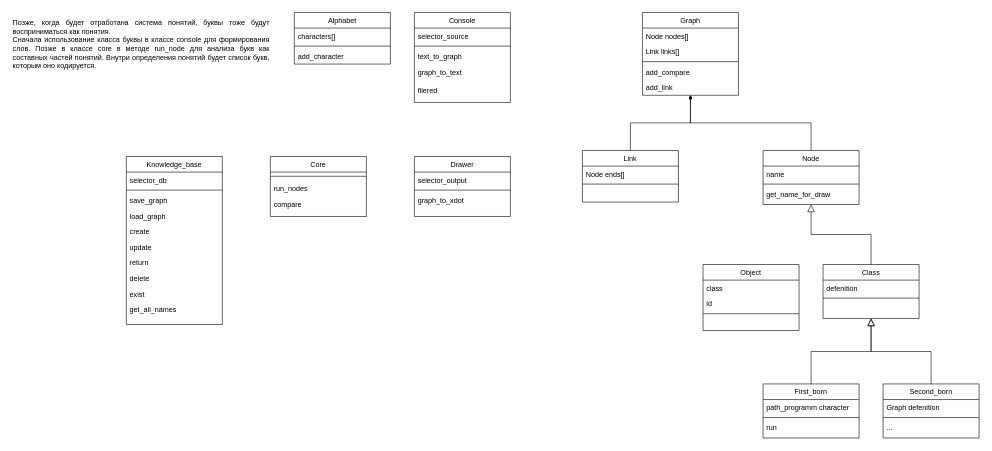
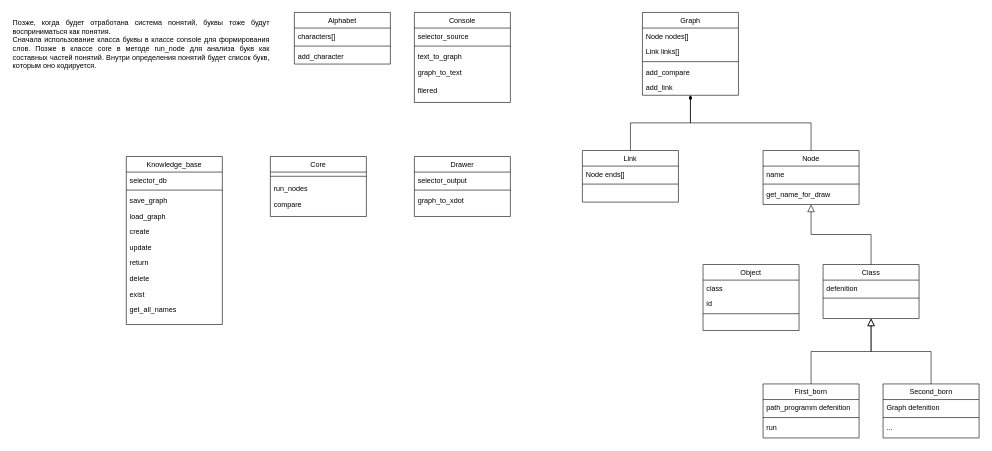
  <mxCell id="0" />
  <mxCell id="1" parent="0" />
  <mxCell id="2" value="Core" style="swimlane;fontStyle=0;align=center;verticalAlign=top;childLayout=stackLayout;horizontal=1;startSize=26;horizontalStack=0;resizeParent=1;resizeLast=0;collapsible=1;marginBottom=0;rounded=0;shadow=0;strokeWidth=1;" parent="1" vertex="1"><mxGeometry x="450" y="260" width="160" height="100" as="geometry"><mxRectangle x="340" y="380" width="170" height="26" as="alternateBounds" /></mxGeometry></mxCell>
  <mxCell id="3" value="" style="line;html=1;strokeWidth=1;align=left;verticalAlign=middle;spacingTop=-1;spacingLeft=3;spacingRight=3;rotatable=0;labelPosition=right;points=[];portConstraint=eastwest;" parent="2" vertex="1"><mxGeometry y="26" width="160" height="14" as="geometry" /></mxCell>
  <mxCell id="4" value="run_nodes" style="text;align=left;verticalAlign=top;spacingLeft=4;spacingRight=4;overflow=hidden;rotatable=0;points=[[0,0.5],[1,0.5]];portConstraint=eastwest;" parent="2" vertex="1"><mxGeometry y="40" width="160" height="26" as="geometry" /></mxCell>
  <mxCell id="5" value="compare" style="text;align=left;verticalAlign=top;spacingLeft=4;spacingRight=4;overflow=hidden;rotatable=0;points=[[0,0.5],[1,0.5]];portConstraint=eastwest;" parent="2" vertex="1"><mxGeometry y="66" width="160" height="26" as="geometry" /></mxCell>
  <mxCell id="6" value="Alphabet" style="swimlane;fontStyle=0;align=center;verticalAlign=top;childLayout=stackLayout;horizontal=1;startSize=26;horizontalStack=0;resizeParent=1;resizeLast=0;collapsible=1;marginBottom=0;rounded=0;shadow=0;strokeWidth=1;" parent="1" vertex="1"><mxGeometry x="490" y="20" width="160" height="86" as="geometry"><mxRectangle x="340" y="380" width="170" height="26" as="alternateBounds" /></mxGeometry></mxCell>
  <mxCell id="7" value="characters[]" style="text;align=left;verticalAlign=top;spacingLeft=4;spacingRight=4;overflow=hidden;rotatable=0;points=[[0,0.5],[1,0.5]];portConstraint=eastwest;" parent="6" vertex="1"><mxGeometry y="26" width="160" height="26" as="geometry" /></mxCell>
  <mxCell id="8" value="" style="line;html=1;strokeWidth=1;align=left;verticalAlign=middle;spacingTop=-1;spacingLeft=3;spacingRight=3;rotatable=0;labelPosition=right;points=[];portConstraint=eastwest;" parent="6" vertex="1"><mxGeometry y="52" width="160" height="8" as="geometry" /></mxCell>
  <mxCell id="9" value="add_character" style="text;align=left;verticalAlign=top;spacingLeft=4;spacingRight=4;overflow=hidden;rotatable=0;points=[[0,0.5],[1,0.5]];portConstraint=eastwest;" parent="6" vertex="1"><mxGeometry y="60" width="160" height="26" as="geometry" /></mxCell>
  <mxCell id="10" value="Drawer" style="swimlane;fontStyle=0;align=center;verticalAlign=top;childLayout=stackLayout;horizontal=1;startSize=26;horizontalStack=0;resizeParent=1;resizeLast=0;collapsible=1;marginBottom=0;rounded=0;shadow=0;strokeWidth=1;" parent="1" vertex="1"><mxGeometry x="690" y="260" width="160" height="100" as="geometry"><mxRectangle x="340" y="380" width="170" height="26" as="alternateBounds" /></mxGeometry></mxCell>
  <mxCell id="11" value="selector_output" style="text;align=left;verticalAlign=top;spacingLeft=4;spacingRight=4;overflow=hidden;rotatable=0;points=[[0,0.5],[1,0.5]];portConstraint=eastwest;" vertex="1" parent="10"><mxGeometry y="26" width="160" height="26" as="geometry" /></mxCell>
  <mxCell id="12" value="" style="line;html=1;strokeWidth=1;align=left;verticalAlign=middle;spacingTop=-1;spacingLeft=3;spacingRight=3;rotatable=0;labelPosition=right;points=[];portConstraint=eastwest;" parent="10" vertex="1"><mxGeometry y="52" width="160" height="8" as="geometry" /></mxCell>
  <mxCell id="13" value="graph_to_xdot" style="text;align=left;verticalAlign=top;spacingLeft=4;spacingRight=4;overflow=hidden;rotatable=0;points=[[0,0.5],[1,0.5]];portConstraint=eastwest;" parent="10" vertex="1"><mxGeometry y="60" width="160" height="26" as="geometry" /></mxCell>
  <mxCell id="14" value="Knowledge_base" style="swimlane;fontStyle=0;align=center;verticalAlign=top;childLayout=stackLayout;horizontal=1;startSize=26;horizontalStack=0;resizeParent=1;resizeLast=0;collapsible=1;marginBottom=0;rounded=0;shadow=0;strokeWidth=1;" parent="1" vertex="1"><mxGeometry x="210" y="260" width="160" height="280" as="geometry"><mxRectangle x="340" y="380" width="170" height="26" as="alternateBounds" /></mxGeometry></mxCell>
  <mxCell id="15" value="selector_db" style="text;align=left;verticalAlign=top;spacingLeft=4;spacingRight=4;overflow=hidden;rotatable=0;points=[[0,0.5],[1,0.5]];portConstraint=eastwest;" parent="14" vertex="1"><mxGeometry y="26" width="160" height="26" as="geometry" /></mxCell>
  <mxCell id="16" value="" style="line;html=1;strokeWidth=1;align=left;verticalAlign=middle;spacingTop=-1;spacingLeft=3;spacingRight=3;rotatable=0;labelPosition=right;points=[];portConstraint=eastwest;" parent="14" vertex="1"><mxGeometry y="52" width="160" height="8" as="geometry" /></mxCell>
  <mxCell id="17" value="save_graph" style="text;align=left;verticalAlign=top;spacingLeft=4;spacingRight=4;overflow=hidden;rotatable=0;points=[[0,0.5],[1,0.5]];portConstraint=eastwest;" vertex="1" parent="14"><mxGeometry y="60" width="160" height="26" as="geometry" /></mxCell>
  <mxCell id="18" value="load_graph" style="text;align=left;verticalAlign=top;spacingLeft=4;spacingRight=4;overflow=hidden;rotatable=0;points=[[0,0.5],[1,0.5]];portConstraint=eastwest;" vertex="1" parent="14"><mxGeometry y="86" width="160" height="26" as="geometry" /></mxCell>
  <mxCell id="19" value="create" style="text;align=left;verticalAlign=top;spacingLeft=4;spacingRight=4;overflow=hidden;rotatable=0;points=[[0,0.5],[1,0.5]];portConstraint=eastwest;" parent="14" vertex="1"><mxGeometry y="112" width="160" height="26" as="geometry" /></mxCell>
  <mxCell id="20" value="update" style="text;align=left;verticalAlign=top;spacingLeft=4;spacingRight=4;overflow=hidden;rotatable=0;points=[[0,0.5],[1,0.5]];portConstraint=eastwest;" parent="14" vertex="1"><mxGeometry y="138" width="160" height="26" as="geometry" /></mxCell>
  <mxCell id="21" value="return" style="text;align=left;verticalAlign=top;spacingLeft=4;spacingRight=4;overflow=hidden;rotatable=0;points=[[0,0.5],[1,0.5]];portConstraint=eastwest;" parent="14" vertex="1"><mxGeometry y="164" width="160" height="26" as="geometry" /></mxCell>
  <mxCell id="22" value="delete" style="text;align=left;verticalAlign=top;spacingLeft=4;spacingRight=4;overflow=hidden;rotatable=0;points=[[0,0.5],[1,0.5]];portConstraint=eastwest;" parent="14" vertex="1"><mxGeometry y="190" width="160" height="26" as="geometry" /></mxCell>
  <mxCell id="23" value="exist" style="text;align=left;verticalAlign=top;spacingLeft=4;spacingRight=4;overflow=hidden;rotatable=0;points=[[0,0.5],[1,0.5]];portConstraint=eastwest;" parent="14" vertex="1"><mxGeometry y="216" width="160" height="26" as="geometry" /></mxCell>
  <mxCell id="24" value="get_all_names" style="text;align=left;verticalAlign=top;spacingLeft=4;spacingRight=4;overflow=hidden;rotatable=0;points=[[0,0.5],[1,0.5]];portConstraint=eastwest;" parent="14" vertex="1"><mxGeometry y="242" width="160" height="38" as="geometry" /></mxCell>
  <mxCell id="25" value="Console" style="swimlane;fontStyle=0;align=center;verticalAlign=top;childLayout=stackLayout;horizontal=1;startSize=26;horizontalStack=0;resizeParent=1;resizeLast=0;collapsible=1;marginBottom=0;rounded=0;shadow=0;strokeWidth=1;" parent="1" vertex="1"><mxGeometry x="690" y="20" width="160" height="150" as="geometry"><mxRectangle x="340" y="380" width="170" height="26" as="alternateBounds" /></mxGeometry></mxCell>
  <mxCell id="26" value="selector_source" style="text;align=left;verticalAlign=top;spacingLeft=4;spacingRight=4;overflow=hidden;rotatable=0;points=[[0,0.5],[1,0.5]];portConstraint=eastwest;" vertex="1" parent="25"><mxGeometry y="26" width="160" height="26" as="geometry" /></mxCell>
  <mxCell id="27" value="" style="line;html=1;strokeWidth=1;align=left;verticalAlign=middle;spacingTop=-1;spacingLeft=3;spacingRight=3;rotatable=0;labelPosition=right;points=[];portConstraint=eastwest;" parent="25" vertex="1"><mxGeometry y="52" width="160" height="8" as="geometry" /></mxCell>
  <mxCell id="28" value="text_to_graph" style="text;align=left;verticalAlign=top;spacingLeft=4;spacingRight=4;overflow=hidden;rotatable=0;points=[[0,0.5],[1,0.5]];portConstraint=eastwest;" parent="25" vertex="1"><mxGeometry y="60" width="160" height="26" as="geometry" /></mxCell>
  <mxCell id="29" value="graph_to_text" style="text;align=left;verticalAlign=top;spacingLeft=4;spacingRight=4;overflow=hidden;rotatable=0;points=[[0,0.5],[1,0.5]];portConstraint=eastwest;" parent="25" vertex="1"><mxGeometry y="86" width="160" height="30" as="geometry" /></mxCell>
  <mxCell id="30" value="filered" style="text;align=left;verticalAlign=top;spacingLeft=4;spacingRight=4;overflow=hidden;rotatable=0;points=[[0,0.5],[1,0.5]];portConstraint=eastwest;" parent="25" vertex="1"><mxGeometry y="116" width="160" height="34" as="geometry" /></mxCell>
  <mxCell id="31" value="&lt;div style=&quot;text-align: justify;&quot;&gt;&lt;span style=&quot;background-color: initial;&quot;&gt;Позже, когда будет отработана система понятий, буквы тоже будут восприниматься как понятия.&lt;/span&gt;&lt;/div&gt;&lt;span style=&quot;&quot;&gt;&lt;div style=&quot;text-align: justify;&quot;&gt;&lt;span style=&quot;background-color: initial;&quot;&gt;Сначала использование класса буквы в классе console для формирования слов. Позже в классе core в методе run_node для анализа букв как составных частей понятий. Внутри определения понятий будет список букв, которым оно кодируется.&amp;nbsp;&lt;/span&gt;&lt;/div&gt;&lt;div style=&quot;text-align: justify;&quot;&gt;&lt;br&gt;&lt;/div&gt;&lt;/span&gt;" style="text;html=1;strokeColor=none;fillColor=none;align=center;verticalAlign=middle;whiteSpace=wrap;rounded=0;" parent="1" vertex="1"><mxGeometry x="20" y="20" width="430" height="120" as="geometry" /></mxCell>
  <mxCell id="32" value="" style="group" vertex="1" connectable="0" parent="1"><mxGeometry x="970" y="20" width="661" height="709" as="geometry" /></mxCell>
  <mxCell id="33" value="Graph" style="swimlane;fontStyle=0;align=center;verticalAlign=top;childLayout=stackLayout;horizontal=1;startSize=26;horizontalStack=0;resizeParent=1;resizeLast=0;collapsible=1;marginBottom=0;rounded=0;shadow=0;strokeWidth=1;" parent="32" vertex="1"><mxGeometry x="100" width="160" height="138" as="geometry"><mxRectangle x="340" y="380" width="170" height="26" as="alternateBounds" /></mxGeometry></mxCell>
  <mxCell id="34" value="Node nodes[]" style="text;align=left;verticalAlign=top;spacingLeft=4;spacingRight=4;overflow=hidden;rotatable=0;points=[[0,0.5],[1,0.5]];portConstraint=eastwest;" parent="33" vertex="1"><mxGeometry y="26" width="160" height="26" as="geometry" /></mxCell>
  <mxCell id="35" value="Link links[]" style="text;align=left;verticalAlign=top;spacingLeft=4;spacingRight=4;overflow=hidden;rotatable=0;points=[[0,0.5],[1,0.5]];portConstraint=eastwest;" parent="33" vertex="1"><mxGeometry y="52" width="160" height="26" as="geometry" /></mxCell>
  <mxCell id="36" value="" style="line;html=1;strokeWidth=1;align=left;verticalAlign=middle;spacingTop=-1;spacingLeft=3;spacingRight=3;rotatable=0;labelPosition=right;points=[];portConstraint=eastwest;" parent="33" vertex="1"><mxGeometry y="78" width="160" height="8" as="geometry" /></mxCell>
  <mxCell id="37" value="add_compare" style="text;align=left;verticalAlign=top;spacingLeft=4;spacingRight=4;overflow=hidden;rotatable=0;points=[[0,0.5],[1,0.5]];portConstraint=eastwest;" parent="33" vertex="1"><mxGeometry y="86" width="160" height="26" as="geometry" /></mxCell>
  <mxCell id="38" value="add_link" style="text;align=left;verticalAlign=top;spacingLeft=4;spacingRight=4;overflow=hidden;rotatable=0;points=[[0,0.5],[1,0.5]];portConstraint=eastwest;" parent="33" vertex="1"><mxGeometry y="112" width="160" height="26" as="geometry" /></mxCell>
  <mxCell id="39" style="edgeStyle=orthogonalEdgeStyle;rounded=0;orthogonalLoop=1;jettySize=auto;html=1;exitX=0.5;exitY=0;exitDx=0;exitDy=0;endArrow=diamondThin;endFill=1;" edge="1" parent="32" source="40" target="33"><mxGeometry relative="1" as="geometry" /></mxCell>
  <mxCell id="40" value="Link" style="swimlane;fontStyle=0;align=center;verticalAlign=top;childLayout=stackLayout;horizontal=1;startSize=26;horizontalStack=0;resizeParent=1;resizeLast=0;collapsible=1;marginBottom=0;rounded=0;shadow=0;strokeWidth=1;" parent="32" vertex="1"><mxGeometry y="230" width="160" height="86" as="geometry"><mxRectangle x="340" y="380" width="170" height="26" as="alternateBounds" /></mxGeometry></mxCell>
  <mxCell id="41" value="Node ends[]" style="text;align=left;verticalAlign=top;spacingLeft=4;spacingRight=4;overflow=hidden;rotatable=0;points=[[0,0.5],[1,0.5]];portConstraint=eastwest;" parent="40" vertex="1"><mxGeometry y="26" width="160" height="26" as="geometry" /></mxCell>
  <mxCell id="42" value="" style="line;html=1;strokeWidth=1;align=left;verticalAlign=middle;spacingTop=-1;spacingLeft=3;spacingRight=3;rotatable=0;labelPosition=right;points=[];portConstraint=eastwest;" parent="40" vertex="1"><mxGeometry y="52" width="160" height="8" as="geometry" /></mxCell>
  <mxCell id="43" value="" style="group" vertex="1" connectable="0" parent="32"><mxGeometry x="201" y="230" width="460" height="479" as="geometry" /></mxCell>
  <mxCell id="44" value="Node" style="swimlane;fontStyle=0;align=center;verticalAlign=top;childLayout=stackLayout;horizontal=1;startSize=26;horizontalStack=0;resizeParent=1;resizeLast=0;collapsible=1;marginBottom=0;rounded=0;shadow=0;strokeWidth=1;" parent="43" vertex="1"><mxGeometry x="100" width="160" height="90" as="geometry"><mxRectangle x="230" y="140" width="160" height="26" as="alternateBounds" /></mxGeometry></mxCell>
  <mxCell id="45" value="name" style="text;align=left;verticalAlign=top;spacingLeft=4;spacingRight=4;overflow=hidden;rotatable=0;points=[[0,0.5],[1,0.5]];portConstraint=eastwest;" parent="44" vertex="1"><mxGeometry y="26" width="160" height="26" as="geometry" /></mxCell>
  <mxCell id="46" value="" style="line;html=1;strokeWidth=1;align=left;verticalAlign=middle;spacingTop=-1;spacingLeft=3;spacingRight=3;rotatable=0;labelPosition=right;points=[];portConstraint=eastwest;" parent="44" vertex="1"><mxGeometry y="52" width="160" height="8" as="geometry" /></mxCell>
  <mxCell id="47" value="get_name_for_draw" style="text;align=left;verticalAlign=top;spacingLeft=4;spacingRight=4;overflow=hidden;rotatable=0;points=[[0,0.5],[1,0.5]];portConstraint=eastwest;" parent="44" vertex="1"><mxGeometry y="60" width="160" height="26" as="geometry" /></mxCell>
  <mxCell id="48" value="Object" style="swimlane;fontStyle=0;align=center;verticalAlign=top;childLayout=stackLayout;horizontal=1;startSize=26;horizontalStack=0;resizeParent=1;resizeLast=0;collapsible=1;marginBottom=0;rounded=0;shadow=0;strokeWidth=1;" parent="43" vertex="1"><mxGeometry y="190" width="160" height="110" as="geometry"><mxRectangle x="130" y="380" width="160" height="26" as="alternateBounds" /></mxGeometry></mxCell>
  <mxCell id="49" value="class" style="text;align=left;verticalAlign=top;spacingLeft=4;spacingRight=4;overflow=hidden;rotatable=0;points=[[0,0.5],[1,0.5]];portConstraint=eastwest;" parent="48" vertex="1"><mxGeometry y="26" width="160" height="26" as="geometry" /></mxCell>
  <mxCell id="50" value="id" style="text;align=left;verticalAlign=top;spacingLeft=4;spacingRight=4;overflow=hidden;rotatable=0;points=[[0,0.5],[1,0.5]];portConstraint=eastwest;" parent="48" vertex="1"><mxGeometry y="52" width="160" height="26" as="geometry" /></mxCell>
  <mxCell id="51" value="" style="line;html=1;strokeWidth=1;align=left;verticalAlign=middle;spacingTop=-1;spacingLeft=3;spacingRight=3;rotatable=0;labelPosition=right;points=[];portConstraint=eastwest;" parent="48" vertex="1"><mxGeometry y="78" width="160" height="8" as="geometry" /></mxCell>
  <mxCell id="52" value="Class" style="swimlane;fontStyle=0;align=center;verticalAlign=top;childLayout=stackLayout;horizontal=1;startSize=26;horizontalStack=0;resizeParent=1;resizeLast=0;collapsible=1;marginBottom=0;rounded=0;shadow=0;strokeWidth=1;" parent="43" vertex="1"><mxGeometry x="200" y="190" width="160" height="90" as="geometry"><mxRectangle x="340" y="380" width="170" height="26" as="alternateBounds" /></mxGeometry></mxCell>
  <mxCell id="53" value="defenition" style="text;align=left;verticalAlign=top;spacingLeft=4;spacingRight=4;overflow=hidden;rotatable=0;points=[[0,0.5],[1,0.5]];portConstraint=eastwest;" parent="52" vertex="1"><mxGeometry y="26" width="160" height="26" as="geometry" /></mxCell>
  <mxCell id="54" value="" style="line;html=1;strokeWidth=1;align=left;verticalAlign=middle;spacingTop=-1;spacingLeft=3;spacingRight=3;rotatable=0;labelPosition=right;points=[];portConstraint=eastwest;" parent="52" vertex="1"><mxGeometry y="52" width="160" height="8" as="geometry" /></mxCell>
  <mxCell id="55" value="" style="endArrow=block;endSize=10;endFill=0;shadow=0;strokeWidth=1;rounded=0;edgeStyle=elbowEdgeStyle;elbow=vertical;entryX=0.5;entryY=1;entryDx=0;entryDy=0;exitX=0.5;exitY=0;exitDx=0;exitDy=0;" parent="43" source="52" target="44" edge="1"><mxGeometry width="160" relative="1" as="geometry"><mxPoint x="161" y="110" as="sourcePoint" /><mxPoint x="311" y="100" as="targetPoint" /></mxGeometry></mxCell>
  <mxCell id="56" value="First_born" style="swimlane;fontStyle=0;align=center;verticalAlign=top;childLayout=stackLayout;horizontal=1;startSize=26;horizontalStack=0;resizeParent=1;resizeLast=0;collapsible=1;marginBottom=0;rounded=0;shadow=0;strokeWidth=1;" parent="43" vertex="1"><mxGeometry x="100" y="389" width="160" height="90" as="geometry"><mxRectangle x="340" y="380" width="170" height="26" as="alternateBounds" /></mxGeometry></mxCell>
- <mxCell id="57" value="path_programm character" style="text;align=left;verticalAlign=top;spacingLeft=4;spacingRight=4;overflow=hidden;rotatable=0;points=[[0,0.5],[1,0.5]];portConstraint=eastwest;" parent="56" vertex="1"><mxGeometry y="26" width="160" height="26" as="geometry" /></mxCell>
+ <mxCell id="57" value="path_programm defenition" style="text;align=left;verticalAlign=top;spacingLeft=4;spacingRight=4;overflow=hidden;rotatable=0;points=[[0,0.5],[1,0.5]];portConstraint=eastwest;" parent="56" vertex="1"><mxGeometry y="26" width="160" height="26" as="geometry" /></mxCell>
  <mxCell id="58" value="" style="line;html=1;strokeWidth=1;align=left;verticalAlign=middle;spacingTop=-1;spacingLeft=3;spacingRight=3;rotatable=0;labelPosition=right;points=[];portConstraint=eastwest;" parent="56" vertex="1"><mxGeometry y="52" width="160" height="8" as="geometry" /></mxCell>
  <mxCell id="59" value="run" style="text;align=left;verticalAlign=top;spacingLeft=4;spacingRight=4;overflow=hidden;rotatable=0;points=[[0,0.5],[1,0.5]];portConstraint=eastwest;" parent="56" vertex="1"><mxGeometry y="60" width="160" height="26" as="geometry" /></mxCell>
  <mxCell id="60" value="" style="endArrow=block;endSize=10;endFill=0;shadow=0;strokeWidth=1;rounded=0;edgeStyle=elbowEdgeStyle;elbow=vertical;exitX=0.5;exitY=0;exitDx=0;exitDy=0;entryX=0.5;entryY=1;entryDx=0;entryDy=0;" parent="43" source="56" target="52" edge="1"><mxGeometry width="160" relative="1" as="geometry"><mxPoint x="276" y="240" as="sourcePoint" /><mxPoint x="216" y="360" as="targetPoint" /></mxGeometry></mxCell>
  <mxCell id="61" value="Second_born" style="swimlane;fontStyle=0;align=center;verticalAlign=top;childLayout=stackLayout;horizontal=1;startSize=26;horizontalStack=0;resizeParent=1;resizeLast=0;collapsible=1;marginBottom=0;rounded=0;shadow=0;strokeWidth=1;" parent="43" vertex="1"><mxGeometry x="300" y="389" width="160" height="90" as="geometry"><mxRectangle x="340" y="380" width="170" height="26" as="alternateBounds" /></mxGeometry></mxCell>
  <mxCell id="62" value="Graph defenition" style="text;align=left;verticalAlign=top;spacingLeft=4;spacingRight=4;overflow=hidden;rotatable=0;points=[[0,0.5],[1,0.5]];portConstraint=eastwest;" parent="61" vertex="1"><mxGeometry y="26" width="160" height="26" as="geometry" /></mxCell>
  <mxCell id="63" value="" style="line;html=1;strokeWidth=1;align=left;verticalAlign=middle;spacingTop=-1;spacingLeft=3;spacingRight=3;rotatable=0;labelPosition=right;points=[];portConstraint=eastwest;" parent="61" vertex="1"><mxGeometry y="52" width="160" height="8" as="geometry" /></mxCell>
  <mxCell id="64" value="..." style="text;align=left;verticalAlign=top;spacingLeft=4;spacingRight=4;overflow=hidden;rotatable=0;points=[[0,0.5],[1,0.5]];portConstraint=eastwest;" parent="61" vertex="1"><mxGeometry y="60" width="160" height="26" as="geometry" /></mxCell>
  <mxCell id="65" value="" style="endArrow=block;endSize=10;endFill=0;shadow=0;strokeWidth=1;rounded=0;edgeStyle=elbowEdgeStyle;elbow=vertical;exitX=0.5;exitY=0;exitDx=0;exitDy=0;entryX=0.5;entryY=1;entryDx=0;entryDy=0;" parent="43" source="61" target="52" edge="1"><mxGeometry width="160" relative="1" as="geometry"><mxPoint x="150" y="450" as="sourcePoint" /><mxPoint x="386" y="320" as="targetPoint" /></mxGeometry></mxCell>
  <mxCell id="66" style="edgeStyle=orthogonalEdgeStyle;rounded=0;orthogonalLoop=1;jettySize=auto;html=1;exitX=0.5;exitY=0;exitDx=0;exitDy=0;endArrow=diamondThin;endFill=1;" edge="1" parent="32" source="44" target="33"><mxGeometry relative="1" as="geometry" /></mxCell>
